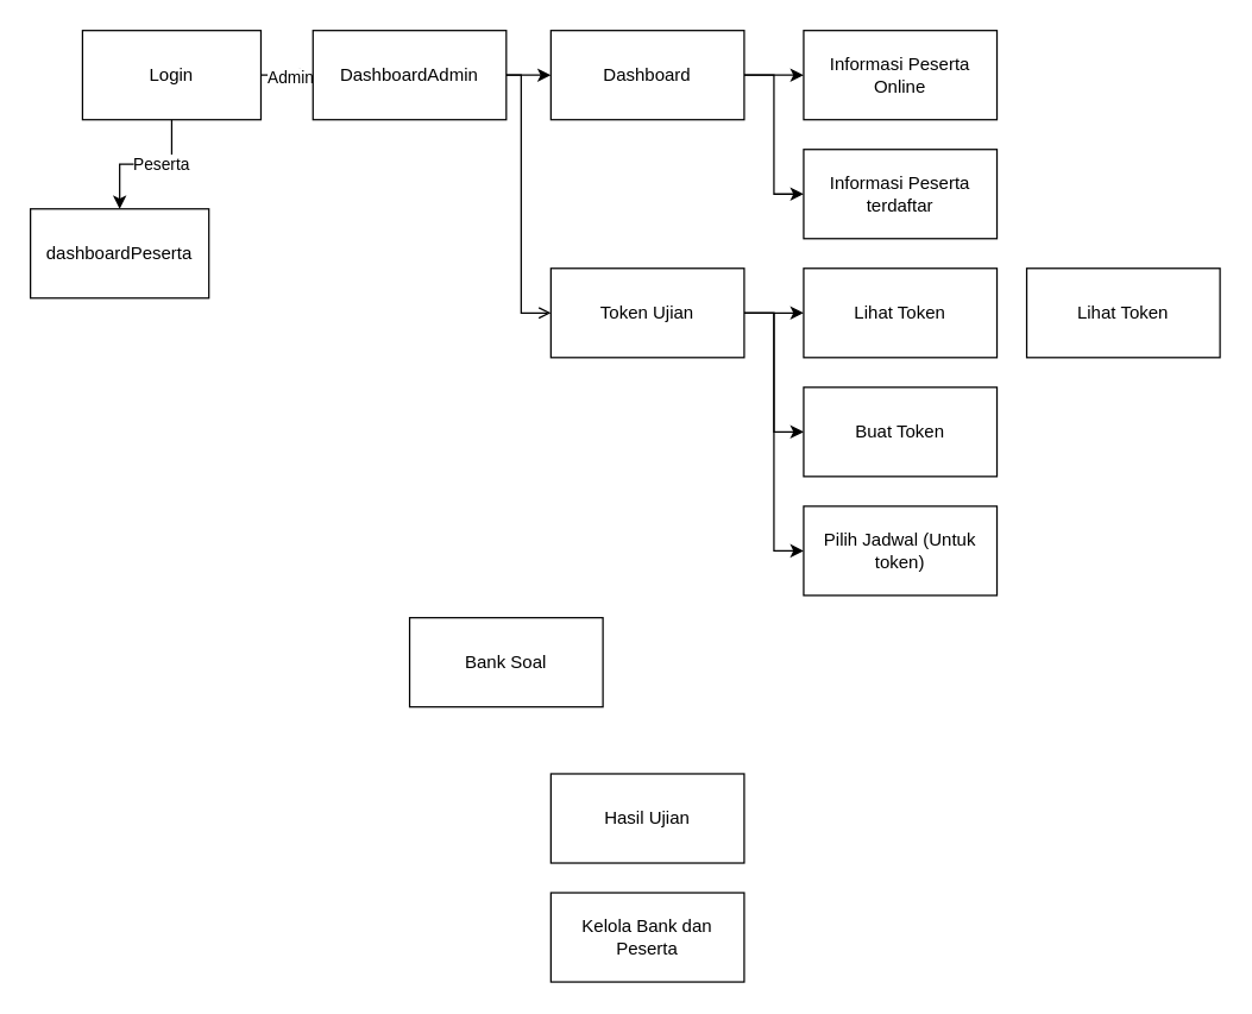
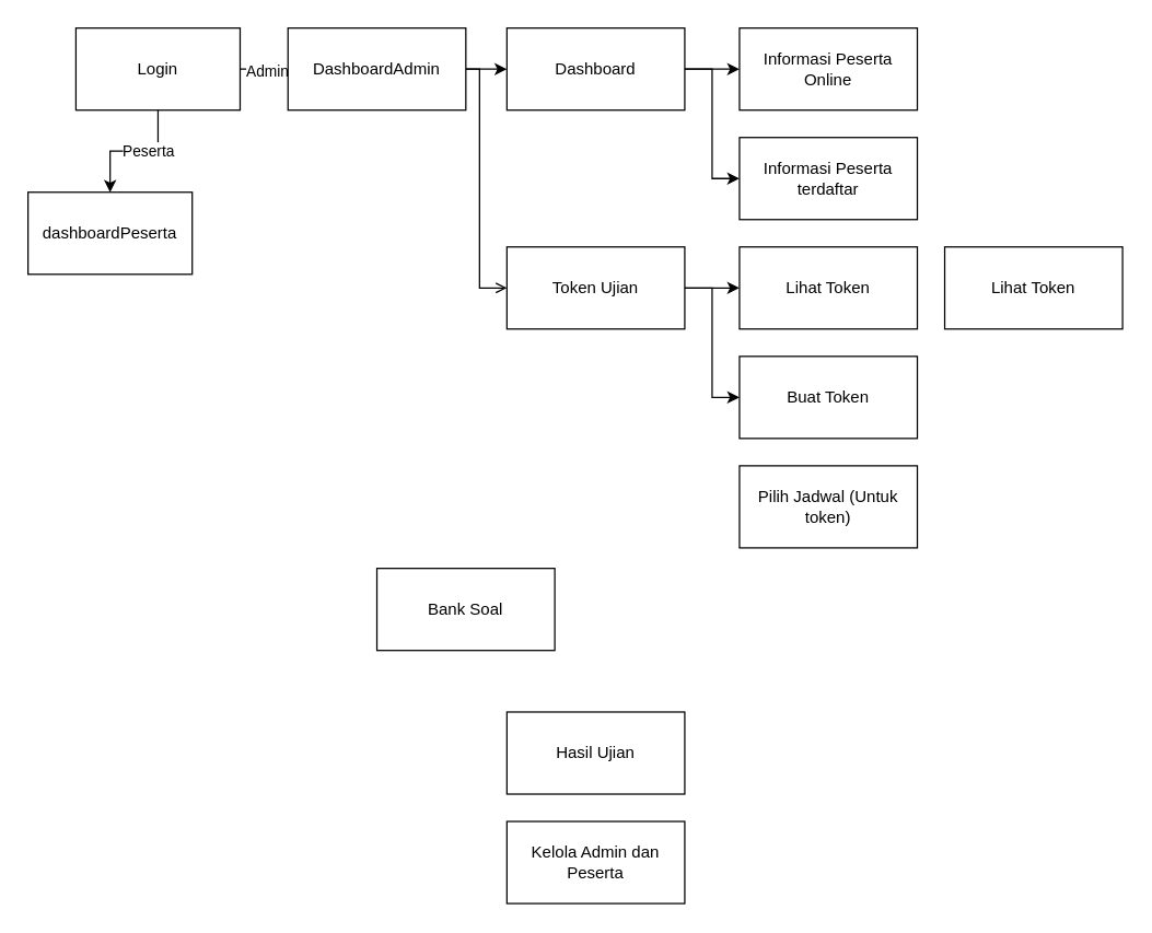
  <mxCell id="0" />
  <mxCell id="1" parent="0" />
  <mxCell id="2" value="" style="edgeStyle=orthogonalEdgeStyle;rounded=0;orthogonalLoop=1;jettySize=auto;html=1;" edge="1" parent="1" source="6" target="9"><mxGeometry relative="1" as="geometry" /></mxCell>
  <mxCell id="3" value="Admin" style="edgeLabel;html=1;align=center;verticalAlign=middle;resizable=0;points=[];" vertex="1" connectable="0" parent="2"><mxGeometry x="-0.171" y="-1" relative="1" as="geometry"><mxPoint as="offset" /></mxGeometry></mxCell>
  <mxCell id="4" value="" style="edgeStyle=orthogonalEdgeStyle;rounded=0;orthogonalLoop=1;jettySize=auto;html=1;" edge="1" parent="1" source="6" target="10"><mxGeometry relative="1" as="geometry" /></mxCell>
  <mxCell id="5" value="Peserta" style="edgeLabel;html=1;align=center;verticalAlign=middle;resizable=0;points=[];" vertex="1" connectable="0" parent="4"><mxGeometry x="-0.193" y="-1" relative="1" as="geometry"><mxPoint as="offset" /></mxGeometry></mxCell>
  <mxCell id="6" value="Login" style="rounded=0;whiteSpace=wrap;html=1;" vertex="1" parent="1"><mxGeometry x="55" y="20" width="120" height="60" as="geometry" /></mxCell>
  <mxCell id="7" value="" style="edgeStyle=orthogonalEdgeStyle;rounded=0;orthogonalLoop=1;jettySize=auto;html=1;" edge="1" parent="1" source="9" target="13"><mxGeometry relative="1" as="geometry" /></mxCell>
  <mxCell id="8" style="edgeStyle=orthogonalEdgeStyle;rounded=0;orthogonalLoop=1;jettySize=auto;html=1;entryX=0;entryY=0.5;entryDx=0;entryDy=0;endArrow=open;" edge="1" parent="1" source="9" target="17"><mxGeometry relative="1" as="geometry"><Array as="points"><mxPoint x="350" y="50" /><mxPoint x="350" y="210" /></Array></mxGeometry></mxCell>
  <mxCell id="9" value="DashboardAdmin" style="rounded=0;whiteSpace=wrap;html=1;" vertex="1" parent="1"><mxGeometry x="210" y="20" width="130" height="60" as="geometry" /></mxCell>
  <mxCell id="10" value="dashboardPeserta" style="rounded=0;whiteSpace=wrap;html=1;" vertex="1" parent="1"><mxGeometry x="20" y="140" width="120" height="60" as="geometry" /></mxCell>
  <mxCell id="11" value="" style="edgeStyle=orthogonalEdgeStyle;rounded=0;orthogonalLoop=1;jettySize=auto;html=1;" edge="1" parent="1" source="13" target="21"><mxGeometry relative="1" as="geometry" /></mxCell>
  <mxCell id="12" style="edgeStyle=orthogonalEdgeStyle;rounded=0;orthogonalLoop=1;jettySize=auto;html=1;entryX=0;entryY=0.5;entryDx=0;entryDy=0;" edge="1" parent="1" source="13" target="22"><mxGeometry relative="1" as="geometry"><Array as="points"><mxPoint x="520" y="50" /><mxPoint x="520" y="130" /></Array></mxGeometry></mxCell>
  <mxCell id="13" value="Dashboard" style="rounded=0;whiteSpace=wrap;html=1;" vertex="1" parent="1"><mxGeometry x="370" y="20" width="130" height="60" as="geometry" /></mxCell>
  <mxCell id="14" value="" style="edgeStyle=orthogonalEdgeStyle;rounded=0;orthogonalLoop=1;jettySize=auto;html=1;" edge="1" parent="1" source="17" target="23"><mxGeometry relative="1" as="geometry" /></mxCell>
  <mxCell id="15" style="edgeStyle=orthogonalEdgeStyle;rounded=0;orthogonalLoop=1;jettySize=auto;html=1;entryX=0;entryY=0.5;entryDx=0;entryDy=0;" edge="1" parent="1" source="17" target="24"><mxGeometry relative="1" as="geometry" /></mxCell>
- <mxCell id="16" style="edgeStyle=orthogonalEdgeStyle;rounded=0;orthogonalLoop=1;jettySize=auto;html=1;entryX=0;entryY=0.5;entryDx=0;entryDy=0;" edge="1" parent="1" source="17" target="25"><mxGeometry relative="1" as="geometry" /></mxCell>
  <mxCell id="17" value="Token Ujian" style="rounded=0;whiteSpace=wrap;html=1;" vertex="1" parent="1"><mxGeometry x="370" y="180" width="130" height="60" as="geometry" /></mxCell>
  <mxCell id="18" value="Bank Soal" style="rounded=0;whiteSpace=wrap;html=1;" vertex="1" parent="1"><mxGeometry x="275" y="415" width="130" height="60" as="geometry" /></mxCell>
  <mxCell id="19" value="Hasil Ujian" style="rounded=0;whiteSpace=wrap;html=1;" vertex="1" parent="1"><mxGeometry x="370" y="520" width="130" height="60" as="geometry" /></mxCell>
- <mxCell id="20" value="Kelola Bank dan Peserta" style="rounded=0;whiteSpace=wrap;html=1;" vertex="1" parent="1"><mxGeometry x="370" y="600" width="130" height="60" as="geometry" /></mxCell>
+ <mxCell id="20" value="Kelola Admin dan Peserta" style="rounded=0;whiteSpace=wrap;html=1;" vertex="1" parent="1"><mxGeometry x="370" y="600" width="130" height="60" as="geometry" /></mxCell>
  <mxCell id="21" value="Informasi Peserta Online" style="rounded=0;whiteSpace=wrap;html=1;" vertex="1" parent="1"><mxGeometry x="540" y="20" width="130" height="60" as="geometry" /></mxCell>
  <mxCell id="22" value="Informasi Peserta terdaftar" style="rounded=0;whiteSpace=wrap;html=1;" vertex="1" parent="1"><mxGeometry x="540" y="100" width="130" height="60" as="geometry" /></mxCell>
  <mxCell id="23" value="Lihat Token" style="rounded=0;whiteSpace=wrap;html=1;" vertex="1" parent="1"><mxGeometry x="540" y="180" width="130" height="60" as="geometry" /></mxCell>
  <mxCell id="24" value="Buat Token" style="rounded=0;whiteSpace=wrap;html=1;" vertex="1" parent="1"><mxGeometry x="540" y="260" width="130" height="60" as="geometry" /></mxCell>
  <mxCell id="25" value="Pilih Jadwal (Untuk token)" style="rounded=0;whiteSpace=wrap;html=1;" vertex="1" parent="1"><mxGeometry x="540" y="340" width="130" height="60" as="geometry" /></mxCell>
  <mxCell id="26" value="Lihat Token" style="rounded=0;whiteSpace=wrap;html=1;" vertex="1" parent="1"><mxGeometry x="690" y="180" width="130" height="60" as="geometry" /></mxCell>
